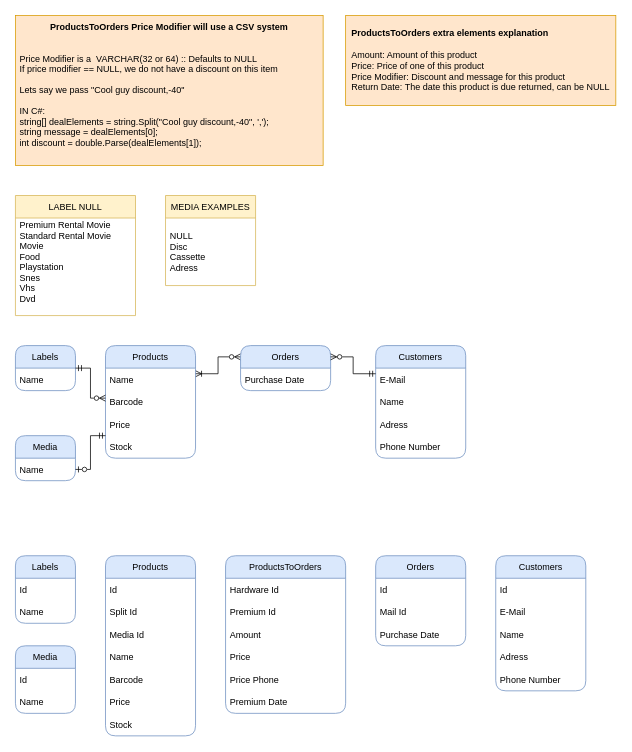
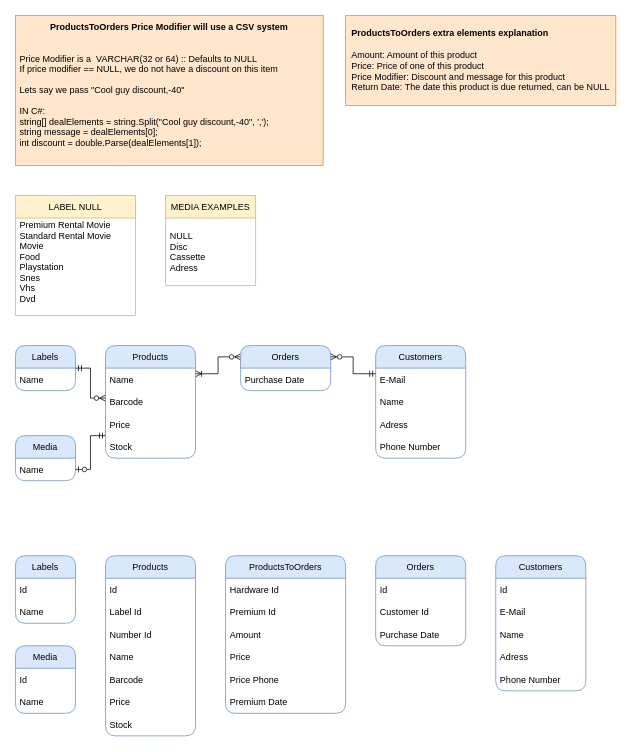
  <mxCell id="0" />
  <mxCell id="1" parent="0" />
  <mxCell id="2" style="edgeStyle=orthogonalEdgeStyle;rounded=0;orthogonalLoop=1;jettySize=auto;html=1;entryX=0;entryY=0.25;entryDx=0;entryDy=0;endArrow=ERzeroToMany;endFill=0;startArrow=ERoneToMany;startFill=0;exitX=1;exitY=0.25;exitDx=0;exitDy=0;" edge="1" parent="1" source="3" target="12"><mxGeometry relative="1" as="geometry"><mxPoint x="300" y="505" as="targetPoint" /></mxGeometry></mxCell>
  <mxCell id="3" value="Products" style="swimlane;fontStyle=0;childLayout=stackLayout;horizontal=1;startSize=30;horizontalStack=0;resizeParent=1;resizeParentMax=0;resizeLast=0;collapsible=1;marginBottom=0;rounded=1;fillColor=#dae8fc;strokeColor=#6c8ebf;" parent="1" vertex="1"><mxGeometry x="140" y="460" width="120" height="150" as="geometry" /></mxCell>
  <mxCell id="4" value="Name" style="text;strokeColor=none;fillColor=none;align=left;verticalAlign=middle;spacingLeft=4;spacingRight=4;overflow=hidden;points=[[0,0.5],[1,0.5]];portConstraint=eastwest;rotatable=0;rounded=0;" vertex="1" parent="3"><mxGeometry y="30" width="120" height="30" as="geometry" /></mxCell>
  <mxCell id="5" value="Barcode" style="text;strokeColor=none;fillColor=none;align=left;verticalAlign=middle;spacingLeft=4;spacingRight=4;overflow=hidden;points=[[0,0.5],[1,0.5]];portConstraint=eastwest;rotatable=0;rounded=0;" vertex="1" parent="3"><mxGeometry y="60" width="120" height="30" as="geometry" /></mxCell>
  <mxCell id="6" value="Price" style="text;strokeColor=none;fillColor=none;align=left;verticalAlign=middle;spacingLeft=4;spacingRight=4;overflow=hidden;points=[[0,0.5],[1,0.5]];portConstraint=eastwest;rotatable=0;rounded=0;" vertex="1" parent="3"><mxGeometry y="90" width="120" height="30" as="geometry" /></mxCell>
  <mxCell id="7" value="Stock" style="text;strokeColor=none;fillColor=none;align=left;verticalAlign=middle;spacingLeft=4;spacingRight=4;overflow=hidden;points=[[0,0.5],[1,0.5]];portConstraint=eastwest;rotatable=0;rounded=0;" vertex="1" parent="3"><mxGeometry y="120" width="120" height="30" as="geometry" /></mxCell>
  <mxCell id="8" value="LABEL NULL" style="swimlane;fontStyle=0;childLayout=stackLayout;horizontal=1;startSize=30;horizontalStack=0;resizeParent=1;resizeParentMax=0;resizeLast=0;collapsible=1;marginBottom=0;rounded=0;fillColor=#fff2cc;strokeColor=#d6b656;" vertex="1" parent="1"><mxGeometry x="20" y="260" width="160" height="160" as="geometry" /></mxCell>
  <mxCell id="9" value="Premium Rental Movie&#10;Standard Rental Movie&#10;Movie&#10;Food&#10;Playstation&#10;Snes&#10;Vhs&#10;Dvd&#10;" style="text;strokeColor=none;fillColor=none;align=left;verticalAlign=middle;spacingLeft=4;spacingRight=4;overflow=hidden;points=[[0,0.5],[1,0.5]];portConstraint=eastwest;rotatable=0;rounded=1;" vertex="1" parent="8"><mxGeometry y="30" width="160" height="130" as="geometry" /></mxCell>
  <mxCell id="10" value="Labels" style="swimlane;fontStyle=0;childLayout=stackLayout;horizontal=1;startSize=30;horizontalStack=0;resizeParent=1;resizeParentMax=0;resizeLast=0;collapsible=1;marginBottom=0;rounded=1;fillColor=#dae8fc;strokeColor=#6c8ebf;" vertex="1" parent="1"><mxGeometry x="20" y="460" width="80" height="60" as="geometry" /></mxCell>
  <mxCell id="11" value="Name" style="text;strokeColor=none;fillColor=none;align=left;verticalAlign=middle;spacingLeft=4;spacingRight=4;overflow=hidden;points=[[0,0.5],[1,0.5]];portConstraint=eastwest;rotatable=0;rounded=0;" vertex="1" parent="10"><mxGeometry y="30" width="80" height="30" as="geometry" /></mxCell>
  <mxCell id="12" value="Orders" style="swimlane;fontStyle=0;childLayout=stackLayout;horizontal=1;startSize=30;horizontalStack=0;resizeParent=1;resizeParentMax=0;resizeLast=0;collapsible=1;marginBottom=0;rounded=1;fillColor=#dae8fc;strokeColor=#6c8ebf;" vertex="1" parent="1"><mxGeometry x="320" y="460" width="120" height="60" as="geometry" /></mxCell>
  <mxCell id="13" value="Purchase Date" style="text;strokeColor=none;fillColor=none;align=left;verticalAlign=middle;spacingLeft=4;spacingRight=4;overflow=hidden;points=[[0,0.5],[1,0.5]];portConstraint=eastwest;rotatable=0;rounded=0;" vertex="1" parent="12"><mxGeometry y="30" width="120" height="30" as="geometry" /></mxCell>
  <mxCell id="14" value="Customers" style="swimlane;fontStyle=0;childLayout=stackLayout;horizontal=1;startSize=30;horizontalStack=0;resizeParent=1;resizeParentMax=0;resizeLast=0;collapsible=1;marginBottom=0;rounded=1;fillColor=#dae8fc;strokeColor=#6c8ebf;" vertex="1" parent="1"><mxGeometry x="500" y="460" width="120" height="150" as="geometry" /></mxCell>
  <mxCell id="15" value="E-Mail" style="text;strokeColor=none;fillColor=none;align=left;verticalAlign=middle;spacingLeft=4;spacingRight=4;overflow=hidden;points=[[0,0.5],[1,0.5]];portConstraint=eastwest;rotatable=0;rounded=0;" vertex="1" parent="14"><mxGeometry y="30" width="120" height="30" as="geometry" /></mxCell>
  <mxCell id="16" value="Name" style="text;strokeColor=none;fillColor=none;align=left;verticalAlign=middle;spacingLeft=4;spacingRight=4;overflow=hidden;points=[[0,0.5],[1,0.5]];portConstraint=eastwest;rotatable=0;rounded=0;" vertex="1" parent="14"><mxGeometry y="60" width="120" height="30" as="geometry" /></mxCell>
  <mxCell id="17" value="Adress" style="text;strokeColor=none;fillColor=none;align=left;verticalAlign=middle;spacingLeft=4;spacingRight=4;overflow=hidden;points=[[0,0.5],[1,0.5]];portConstraint=eastwest;rotatable=0;rounded=0;" vertex="1" parent="14"><mxGeometry y="90" width="120" height="30" as="geometry" /></mxCell>
  <mxCell id="18" value="Phone Number" style="text;strokeColor=none;fillColor=none;align=left;verticalAlign=middle;spacingLeft=4;spacingRight=4;overflow=hidden;points=[[0,0.5],[1,0.5]];portConstraint=eastwest;rotatable=0;rounded=0;" vertex="1" parent="14"><mxGeometry y="120" width="120" height="30" as="geometry" /></mxCell>
  <mxCell id="19" style="edgeStyle=orthogonalEdgeStyle;rounded=0;orthogonalLoop=1;jettySize=auto;html=1;startArrow=ERzeroToMany;startFill=0;endArrow=ERmandOne;endFill=0;entryX=0;entryY=0.25;entryDx=0;entryDy=0;exitX=1;exitY=0.25;exitDx=0;exitDy=0;" edge="1" parent="1" source="12" target="14"><mxGeometry relative="1" as="geometry"><mxPoint x="420" y="490" as="sourcePoint" /><mxPoint x="480" y="470" as="targetPoint" /></mxGeometry></mxCell>
  <mxCell id="20" style="edgeStyle=orthogonalEdgeStyle;rounded=0;orthogonalLoop=1;jettySize=auto;html=1;startArrow=ERzeroToMany;startFill=0;endArrow=ERmandOne;endFill=0;" edge="1" parent="1" source="3" target="10"><mxGeometry relative="1" as="geometry"><mxPoint x="100" y="505" as="sourcePoint" /><Array as="points"><mxPoint x="120" y="530" /><mxPoint x="120" y="490" /></Array></mxGeometry></mxCell>
  <mxCell id="21" value="Media" style="swimlane;fontStyle=0;childLayout=stackLayout;horizontal=1;startSize=30;horizontalStack=0;resizeParent=1;resizeParentMax=0;resizeLast=0;collapsible=1;marginBottom=0;rounded=1;fillColor=#dae8fc;strokeColor=#6c8ebf;" vertex="1" parent="1"><mxGeometry x="20" y="580" width="80" height="60" as="geometry" /></mxCell>
  <mxCell id="22" value="Name" style="text;strokeColor=none;fillColor=none;align=left;verticalAlign=middle;spacingLeft=4;spacingRight=4;overflow=hidden;points=[[0,0.5],[1,0.5]];portConstraint=eastwest;rotatable=0;rounded=0;" vertex="1" parent="21"><mxGeometry y="30" width="80" height="30" as="geometry" /></mxCell>
  <mxCell id="23" value="MEDIA EXAMPLES" style="swimlane;fontStyle=0;childLayout=stackLayout;horizontal=1;startSize=30;horizontalStack=0;resizeParent=1;resizeParentMax=0;resizeLast=0;collapsible=1;marginBottom=0;rounded=0;fillColor=#fff2cc;strokeColor=#d6b656;" vertex="1" parent="1"><mxGeometry x="220" y="260" width="120" height="120" as="geometry" /></mxCell>
  <mxCell id="24" value="NULL&#10;Disc&#10;Cassette&#10;Adress" style="text;strokeColor=none;fillColor=none;align=left;verticalAlign=middle;spacingLeft=4;spacingRight=4;overflow=hidden;points=[[0,0.5],[1,0.5]];portConstraint=eastwest;rotatable=0;rounded=1;" vertex="1" parent="23"><mxGeometry y="30" width="120" height="90" as="geometry" /></mxCell>
  <mxCell id="25" style="edgeStyle=orthogonalEdgeStyle;rounded=0;orthogonalLoop=1;jettySize=auto;html=1;startArrow=ERzeroToOne;startFill=0;endArrow=ERmandOne;endFill=0;" edge="1" parent="1" target="3"><mxGeometry relative="1" as="geometry"><mxPoint x="100" y="625" as="sourcePoint" /><Array as="points"><mxPoint x="120" y="625" /><mxPoint x="120" y="580" /></Array></mxGeometry></mxCell>
  <mxCell id="26" value="Products" style="swimlane;fontStyle=0;childLayout=stackLayout;horizontal=1;startSize=30;horizontalStack=0;resizeParent=1;resizeParentMax=0;resizeLast=0;collapsible=1;marginBottom=0;rounded=1;fillColor=#dae8fc;strokeColor=#6c8ebf;" vertex="1" parent="1"><mxGeometry x="140" y="740" width="120" height="240" as="geometry" /></mxCell>
  <mxCell id="27" value="Id" style="text;strokeColor=none;fillColor=none;align=left;verticalAlign=middle;spacingLeft=4;spacingRight=4;overflow=hidden;points=[[0,0.5],[1,0.5]];portConstraint=eastwest;rotatable=0;rounded=0;" vertex="1" parent="26"><mxGeometry y="30" width="120" height="30" as="geometry" /></mxCell>
- <mxCell id="28" value="Split Id" style="text;strokeColor=none;fillColor=none;align=left;verticalAlign=middle;spacingLeft=4;spacingRight=4;overflow=hidden;points=[[0,0.5],[1,0.5]];portConstraint=eastwest;rotatable=0;rounded=0;" vertex="1" parent="26"><mxGeometry y="60" width="120" height="30" as="geometry" /></mxCell>
- <mxCell id="29" value="Media Id" style="text;strokeColor=none;fillColor=none;align=left;verticalAlign=middle;spacingLeft=4;spacingRight=4;overflow=hidden;points=[[0,0.5],[1,0.5]];portConstraint=eastwest;rotatable=0;rounded=0;" vertex="1" parent="26"><mxGeometry y="90" width="120" height="30" as="geometry" /></mxCell>
+ <mxCell id="28" value="Label Id" style="text;strokeColor=none;fillColor=none;align=left;verticalAlign=middle;spacingLeft=4;spacingRight=4;overflow=hidden;points=[[0,0.5],[1,0.5]];portConstraint=eastwest;rotatable=0;rounded=0;" vertex="1" parent="26"><mxGeometry y="60" width="120" height="30" as="geometry" /></mxCell>
+ <mxCell id="29" value="Number Id" style="text;strokeColor=none;fillColor=none;align=left;verticalAlign=middle;spacingLeft=4;spacingRight=4;overflow=hidden;points=[[0,0.5],[1,0.5]];portConstraint=eastwest;rotatable=0;rounded=0;" vertex="1" parent="26"><mxGeometry y="90" width="120" height="30" as="geometry" /></mxCell>
  <mxCell id="30" value="Name" style="text;strokeColor=none;fillColor=none;align=left;verticalAlign=middle;spacingLeft=4;spacingRight=4;overflow=hidden;points=[[0,0.5],[1,0.5]];portConstraint=eastwest;rotatable=0;rounded=0;" vertex="1" parent="26"><mxGeometry y="120" width="120" height="30" as="geometry" /></mxCell>
  <mxCell id="31" value="Barcode" style="text;strokeColor=none;fillColor=none;align=left;verticalAlign=middle;spacingLeft=4;spacingRight=4;overflow=hidden;points=[[0,0.5],[1,0.5]];portConstraint=eastwest;rotatable=0;rounded=0;" vertex="1" parent="26"><mxGeometry y="150" width="120" height="30" as="geometry" /></mxCell>
  <mxCell id="32" value="Price" style="text;strokeColor=none;fillColor=none;align=left;verticalAlign=middle;spacingLeft=4;spacingRight=4;overflow=hidden;points=[[0,0.5],[1,0.5]];portConstraint=eastwest;rotatable=0;rounded=0;" vertex="1" parent="26"><mxGeometry y="180" width="120" height="30" as="geometry" /></mxCell>
  <mxCell id="33" value="Stock" style="text;strokeColor=none;fillColor=none;align=left;verticalAlign=middle;spacingLeft=4;spacingRight=4;overflow=hidden;points=[[0,0.5],[1,0.5]];portConstraint=eastwest;rotatable=0;rounded=0;" vertex="1" parent="26"><mxGeometry y="210" width="120" height="30" as="geometry" /></mxCell>
  <mxCell id="34" value="Labels" style="swimlane;fontStyle=0;childLayout=stackLayout;horizontal=1;startSize=30;horizontalStack=0;resizeParent=1;resizeParentMax=0;resizeLast=0;collapsible=1;marginBottom=0;rounded=1;fillColor=#dae8fc;strokeColor=#6c8ebf;" vertex="1" parent="1"><mxGeometry x="20" y="740" width="80" height="90" as="geometry" /></mxCell>
  <mxCell id="35" value="Id" style="text;strokeColor=none;fillColor=none;align=left;verticalAlign=middle;spacingLeft=4;spacingRight=4;overflow=hidden;points=[[0,0.5],[1,0.5]];portConstraint=eastwest;rotatable=0;rounded=0;" vertex="1" parent="34"><mxGeometry y="30" width="80" height="30" as="geometry" /></mxCell>
  <mxCell id="36" value="Name" style="text;strokeColor=none;fillColor=none;align=left;verticalAlign=middle;spacingLeft=4;spacingRight=4;overflow=hidden;points=[[0,0.5],[1,0.5]];portConstraint=eastwest;rotatable=0;rounded=0;" vertex="1" parent="34"><mxGeometry y="60" width="80" height="30" as="geometry" /></mxCell>
  <mxCell id="37" value="Orders" style="swimlane;fontStyle=0;childLayout=stackLayout;horizontal=1;startSize=30;horizontalStack=0;resizeParent=1;resizeParentMax=0;resizeLast=0;collapsible=1;marginBottom=0;rounded=1;fillColor=#dae8fc;strokeColor=#6c8ebf;" vertex="1" parent="1"><mxGeometry x="500" y="740" width="120" height="120" as="geometry" /></mxCell>
  <mxCell id="38" value="Id" style="text;strokeColor=none;fillColor=none;align=left;verticalAlign=middle;spacingLeft=4;spacingRight=4;overflow=hidden;points=[[0,0.5],[1,0.5]];portConstraint=eastwest;rotatable=0;rounded=0;" vertex="1" parent="37"><mxGeometry y="30" width="120" height="30" as="geometry" /></mxCell>
- <mxCell id="39" value="Mail Id" style="text;strokeColor=none;fillColor=none;align=left;verticalAlign=middle;spacingLeft=4;spacingRight=4;overflow=hidden;points=[[0,0.5],[1,0.5]];portConstraint=eastwest;rotatable=0;rounded=0;" vertex="1" parent="37"><mxGeometry y="60" width="120" height="30" as="geometry" /></mxCell>
+ <mxCell id="39" value="Customer Id" style="text;strokeColor=none;fillColor=none;align=left;verticalAlign=middle;spacingLeft=4;spacingRight=4;overflow=hidden;points=[[0,0.5],[1,0.5]];portConstraint=eastwest;rotatable=0;rounded=0;" vertex="1" parent="37"><mxGeometry y="60" width="120" height="30" as="geometry" /></mxCell>
  <mxCell id="40" value="Purchase Date" style="text;strokeColor=none;fillColor=none;align=left;verticalAlign=middle;spacingLeft=4;spacingRight=4;overflow=hidden;points=[[0,0.5],[1,0.5]];portConstraint=eastwest;rotatable=0;rounded=0;" vertex="1" parent="37"><mxGeometry y="90" width="120" height="30" as="geometry" /></mxCell>
  <mxCell id="41" value="Customers" style="swimlane;fontStyle=0;childLayout=stackLayout;horizontal=1;startSize=30;horizontalStack=0;resizeParent=1;resizeParentMax=0;resizeLast=0;collapsible=1;marginBottom=0;rounded=1;fillColor=#dae8fc;strokeColor=#6c8ebf;" vertex="1" parent="1"><mxGeometry x="660" y="740" width="120" height="180" as="geometry" /></mxCell>
  <mxCell id="42" value="Id" style="text;strokeColor=none;fillColor=none;align=left;verticalAlign=middle;spacingLeft=4;spacingRight=4;overflow=hidden;points=[[0,0.5],[1,0.5]];portConstraint=eastwest;rotatable=0;rounded=0;" vertex="1" parent="41"><mxGeometry y="30" width="120" height="30" as="geometry" /></mxCell>
  <mxCell id="43" value="E-Mail" style="text;strokeColor=none;fillColor=none;align=left;verticalAlign=middle;spacingLeft=4;spacingRight=4;overflow=hidden;points=[[0,0.5],[1,0.5]];portConstraint=eastwest;rotatable=0;rounded=0;" vertex="1" parent="41"><mxGeometry y="60" width="120" height="30" as="geometry" /></mxCell>
  <mxCell id="44" value="Name" style="text;strokeColor=none;fillColor=none;align=left;verticalAlign=middle;spacingLeft=4;spacingRight=4;overflow=hidden;points=[[0,0.5],[1,0.5]];portConstraint=eastwest;rotatable=0;rounded=0;" vertex="1" parent="41"><mxGeometry y="90" width="120" height="30" as="geometry" /></mxCell>
  <mxCell id="45" value="Adress" style="text;strokeColor=none;fillColor=none;align=left;verticalAlign=middle;spacingLeft=4;spacingRight=4;overflow=hidden;points=[[0,0.5],[1,0.5]];portConstraint=eastwest;rotatable=0;rounded=0;" vertex="1" parent="41"><mxGeometry y="120" width="120" height="30" as="geometry" /></mxCell>
  <mxCell id="46" value="Phone Number" style="text;strokeColor=none;fillColor=none;align=left;verticalAlign=middle;spacingLeft=4;spacingRight=4;overflow=hidden;points=[[0,0.5],[1,0.5]];portConstraint=eastwest;rotatable=0;rounded=0;" vertex="1" parent="41"><mxGeometry y="150" width="120" height="30" as="geometry" /></mxCell>
  <mxCell id="47" value="Media" style="swimlane;fontStyle=0;childLayout=stackLayout;horizontal=1;startSize=30;horizontalStack=0;resizeParent=1;resizeParentMax=0;resizeLast=0;collapsible=1;marginBottom=0;rounded=1;fillColor=#dae8fc;strokeColor=#6c8ebf;" vertex="1" parent="1"><mxGeometry x="20" y="860" width="80" height="90" as="geometry" /></mxCell>
  <mxCell id="48" value="Id" style="text;strokeColor=none;fillColor=none;align=left;verticalAlign=middle;spacingLeft=4;spacingRight=4;overflow=hidden;points=[[0,0.5],[1,0.5]];portConstraint=eastwest;rotatable=0;rounded=0;" vertex="1" parent="47"><mxGeometry y="30" width="80" height="30" as="geometry" /></mxCell>
  <mxCell id="49" value="Name" style="text;strokeColor=none;fillColor=none;align=left;verticalAlign=middle;spacingLeft=4;spacingRight=4;overflow=hidden;points=[[0,0.5],[1,0.5]];portConstraint=eastwest;rotatable=0;rounded=0;" vertex="1" parent="47"><mxGeometry y="60" width="80" height="30" as="geometry" /></mxCell>
  <mxCell id="50" value="ProductsToOrders" style="swimlane;fontStyle=0;childLayout=stackLayout;horizontal=1;startSize=30;horizontalStack=0;resizeParent=1;resizeParentMax=0;resizeLast=0;collapsible=1;marginBottom=0;rounded=1;fillColor=#dae8fc;strokeColor=#6c8ebf;" vertex="1" parent="1"><mxGeometry x="300" y="740" width="160" height="210" as="geometry" /></mxCell>
  <mxCell id="51" value="Hardware Id" style="text;strokeColor=none;fillColor=none;align=left;verticalAlign=middle;spacingLeft=4;spacingRight=4;overflow=hidden;points=[[0,0.5],[1,0.5]];portConstraint=eastwest;rotatable=0;rounded=0;" vertex="1" parent="50"><mxGeometry y="30" width="160" height="30" as="geometry" /></mxCell>
  <mxCell id="52" value="Premium Id" style="text;strokeColor=none;fillColor=none;align=left;verticalAlign=middle;spacingLeft=4;spacingRight=4;overflow=hidden;points=[[0,0.5],[1,0.5]];portConstraint=eastwest;rotatable=0;rounded=0;" vertex="1" parent="50"><mxGeometry y="60" width="160" height="30" as="geometry" /></mxCell>
  <mxCell id="53" value="Amount" style="text;strokeColor=none;fillColor=none;align=left;verticalAlign=middle;spacingLeft=4;spacingRight=4;overflow=hidden;points=[[0,0.5],[1,0.5]];portConstraint=eastwest;rotatable=0;rounded=0;" vertex="1" parent="50"><mxGeometry y="90" width="160" height="30" as="geometry" /></mxCell>
  <mxCell id="54" value="Price" style="text;strokeColor=none;fillColor=none;align=left;verticalAlign=middle;spacingLeft=4;spacingRight=4;overflow=hidden;points=[[0,0.5],[1,0.5]];portConstraint=eastwest;rotatable=0;rounded=0;" vertex="1" parent="50"><mxGeometry y="120" width="160" height="30" as="geometry" /></mxCell>
  <mxCell id="55" value="Price Phone" style="text;strokeColor=none;fillColor=none;align=left;verticalAlign=middle;spacingLeft=4;spacingRight=4;overflow=hidden;points=[[0,0.5],[1,0.5]];portConstraint=eastwest;rotatable=0;rounded=0;" vertex="1" parent="50"><mxGeometry y="150" width="160" height="30" as="geometry" /></mxCell>
  <mxCell id="56" value="Premium Date" style="text;strokeColor=none;fillColor=none;align=left;verticalAlign=middle;spacingLeft=4;spacingRight=4;overflow=hidden;points=[[0,0.5],[1,0.5]];portConstraint=eastwest;rotatable=0;rounded=0;" vertex="1" parent="50"><mxGeometry y="180" width="160" height="30" as="geometry" /></mxCell>
  <mxCell id="57" value="" style="rounded=0;whiteSpace=wrap;html=1;fillColor=#ffe6cc;strokeColor=#d79b00;" vertex="1" parent="1"><mxGeometry x="20" y="20" width="410" height="200" as="geometry" /></mxCell>
  <mxCell id="58" value="Price Modifier is a  VARCHAR(32 or 64) :: Defaults to NULL&#10;If price modifier == NULL, we do not have a discount on this item&#10;&#10;Lets say we pass &quot;Cool guy discount,-40&quot;&#10;&#10;IN C#:&#10;string[] dealElements = string.Split(&quot;Cool guy discount,-40&quot;, ',');&#10;string message = dealElements[0];&#10;int discount = double.Parse(dealElements[1]);&#10;" style="text;strokeColor=none;fillColor=none;align=left;verticalAlign=middle;spacingLeft=4;spacingRight=4;overflow=hidden;points=[[0,0.5],[1,0.5]];portConstraint=eastwest;rotatable=0;rounded=0;" vertex="1" parent="1"><mxGeometry x="20" y="60" width="410" height="160" as="geometry" /></mxCell>
  <mxCell id="59" value="ProductsToOrders Price Modifier will use a CSV system" style="text;strokeColor=none;fillColor=none;align=center;verticalAlign=middle;spacingLeft=4;spacingRight=4;overflow=hidden;points=[[0,0.5],[1,0.5]];portConstraint=eastwest;rotatable=0;rounded=0;fontStyle=1" vertex="1" parent="1"><mxGeometry x="20" y="20" width="410" height="30" as="geometry" /></mxCell>
  <mxCell id="60" value="&lt;div align=&quot;left&quot;&gt;&lt;b&gt;ProductsToOrders extra elements explanation&lt;/b&gt;&lt;/div&gt;&lt;div align=&quot;left&quot;&gt;&lt;b&gt;&lt;br&gt;&lt;/b&gt;&lt;/div&gt;&lt;div align=&quot;left&quot;&gt;Amount: Amount of this product&lt;br&gt;Price: Price of one of this product&lt;br&gt;Price Modifier: Discount and message for this product&lt;br&gt;Return Date: The date this product is due returned, can be NULL&lt;/div&gt;" style="rounded=0;whiteSpace=wrap;html=1;fillColor=#ffe6cc;strokeColor=#d79b00;" vertex="1" parent="1"><mxGeometry x="460" y="20" width="360" height="120" as="geometry" /></mxCell>
